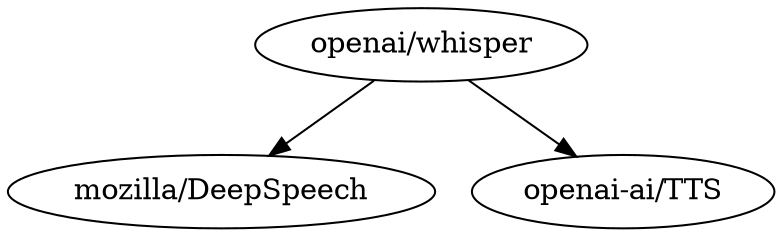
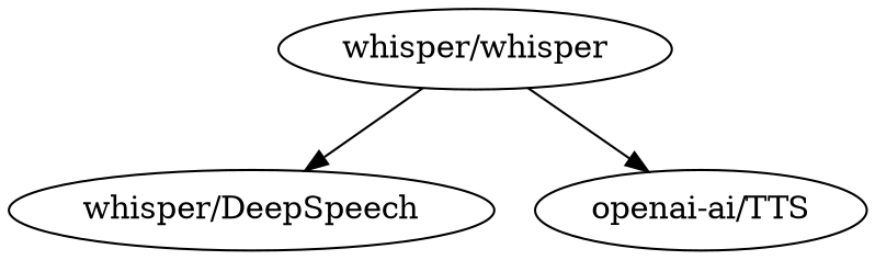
  digraph {
-   "openai/whisper" [l="0,0"]
-   "mozilla/DeepSpeech" [l="0,5"]
+   "openai/whisper" [l="0,0" label="whisper/whisper"]
+   "mozilla/DeepSpeech" [l="0,5" label="whisper/DeepSpeech"]
    n3 [l="5,0" label="openai-ai/TTS"]
    "openai/whisper" -> "mozilla/DeepSpeech"
    "openai/whisper" -> n3
  }
